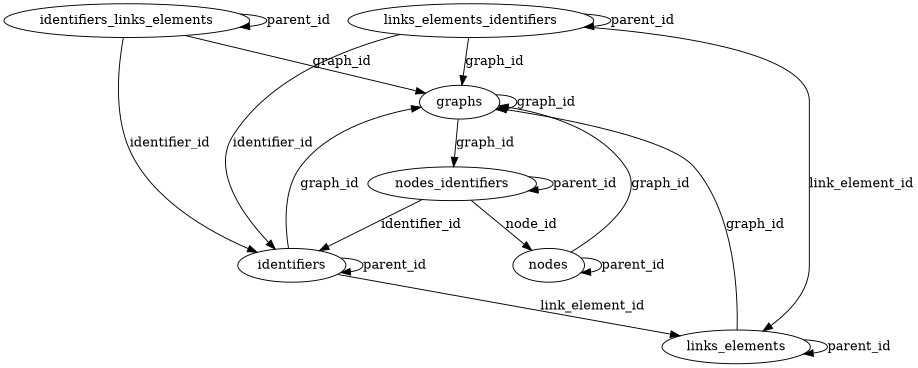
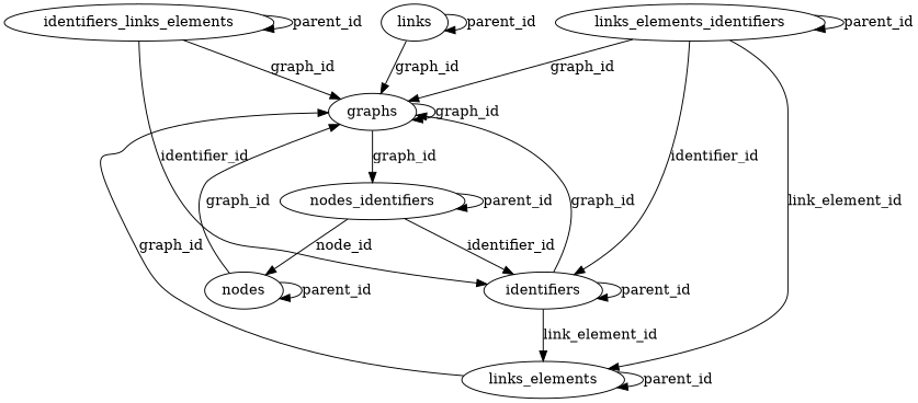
  digraph {
    graphs
    nodes_identifiers
    nodes
    identifiers
    links_elements
+   links
    identifiers_links_elements
    links_elements_identifiers
    graphs -> graphs [label=graph_id]
    graphs -> nodes_identifiers [label=graph_id]
    nodes_identifiers -> nodes_identifiers [label=parent_id]
    nodes_identifiers -> nodes [label=node_id]
    nodes_identifiers -> identifiers [label=identifier_id]
    nodes -> graphs [label=graph_id]
    nodes -> nodes [label=parent_id]
    identifiers -> graphs [label=graph_id]
    identifiers -> identifiers [label=parent_id]
    identifiers -> links_elements [label=link_element_id]
    links_elements -> graphs [label=graph_id]
    links_elements -> links_elements [label=parent_id]
+   links -> graphs [label=graph_id]
+   links -> links [label=parent_id]
    identifiers_links_elements -> graphs [label=graph_id]
    identifiers_links_elements -> identifiers [label=identifier_id]
    identifiers_links_elements -> identifiers_links_elements [label=parent_id]
    links_elements_identifiers -> graphs [label=graph_id]
    links_elements_identifiers -> identifiers [label=identifier_id]
    links_elements_identifiers -> links_elements [label=link_element_id]
    links_elements_identifiers -> links_elements_identifiers [label=parent_id]
  }
